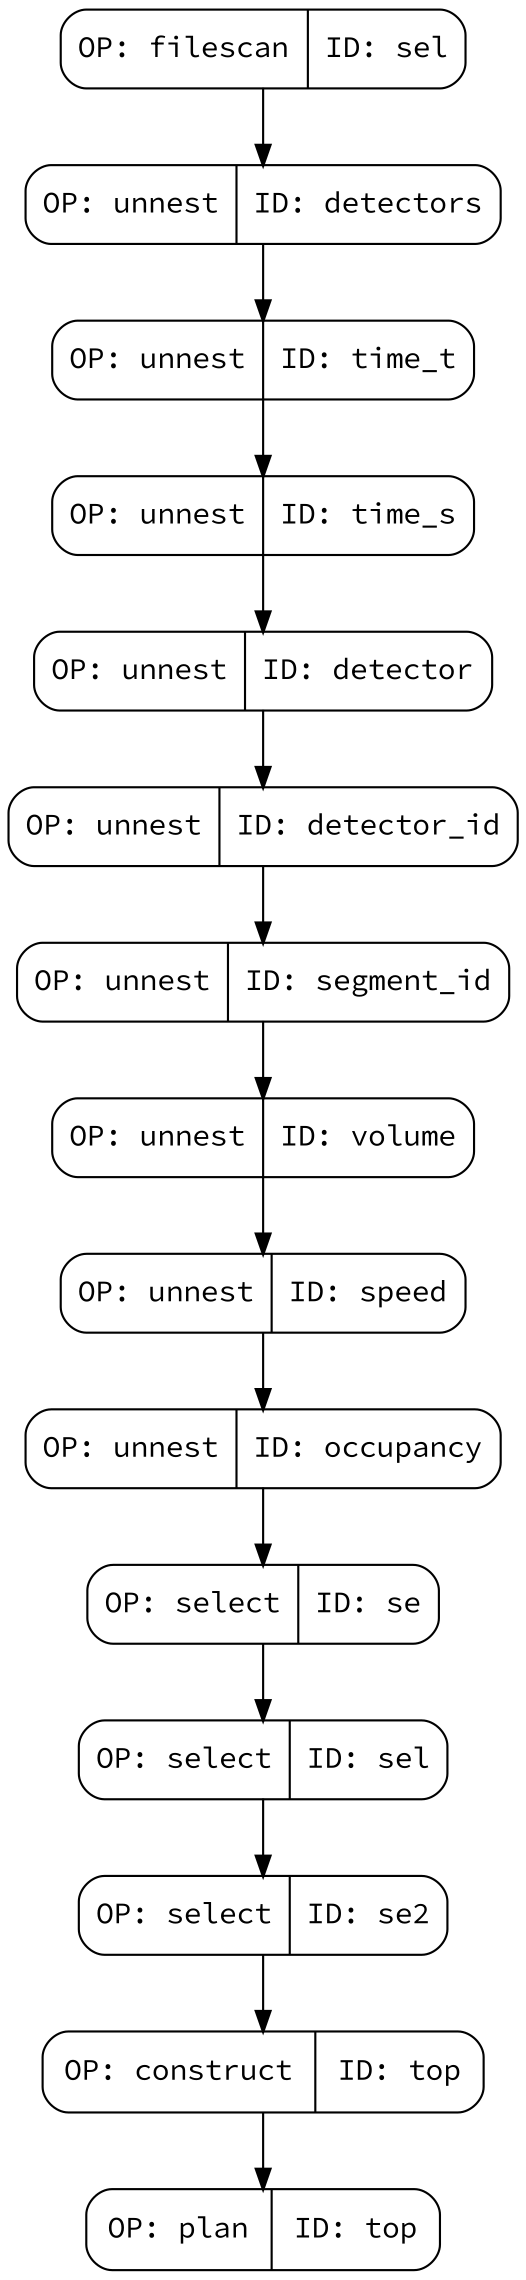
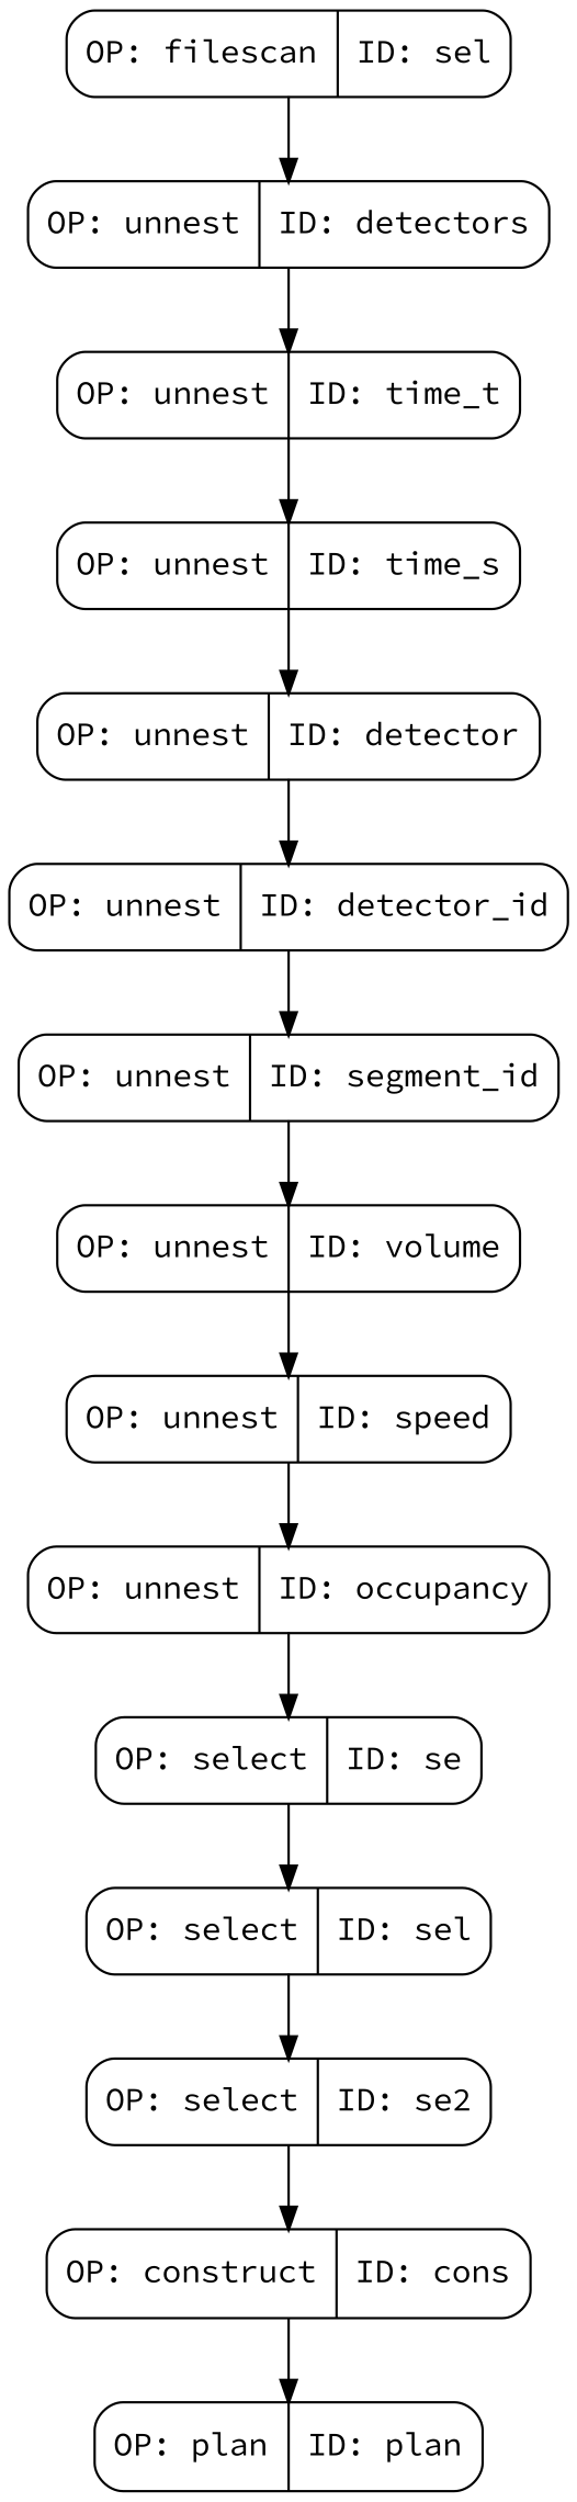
  digraph {
    fontname="Source Code Pro"
    rankdir=TB
    node [fontname="Source Code Pro" shape=record style=rounded]
    edge [fontname="Source Code Pro"]
-   n1 [label="OP: plan | {ID: top}"]
+   n1 [label="OP: plan | {ID: plan}"]
    n2 [label="OP: filescan | {ID: sel}"]
    n3 [label="OP: unnest | {ID: detectors}"]
    n4 [label="OP: unnest | {ID: time_t}"]
    n5 [label="OP: unnest | {ID: time_s}"]
    n6 [label="OP: unnest | {ID: detector}"]
    n7 [label="OP: unnest | {ID: detector_id}"]
    n8 [label="OP: unnest | {ID: segment_id}"]
    n9 [label="OP: unnest | {ID: volume}"]
    n10 [label="OP: unnest | {ID: speed}"]
    n11 [label="OP: unnest | {ID: occupancy}"]
    n12 [label="OP: select | {ID: se}"]
    n13 [label="OP: select | {ID: sel}"]
    n14 [label="OP: select | {ID: se2}"]
-   n15 [label="OP: construct | {ID: top}"]
+   n15 [label="OP: construct | {ID: cons}"]
    n2 -> n3
    n3 -> n4
    n4 -> n5
    n5 -> n6
    n6 -> n7
    n7 -> n8
    n8 -> n9
    n9 -> n10
    n10 -> n11
    n11 -> n12
    n12 -> n13
    n13 -> n14
    n14 -> n15
    n15 -> n1
  }
